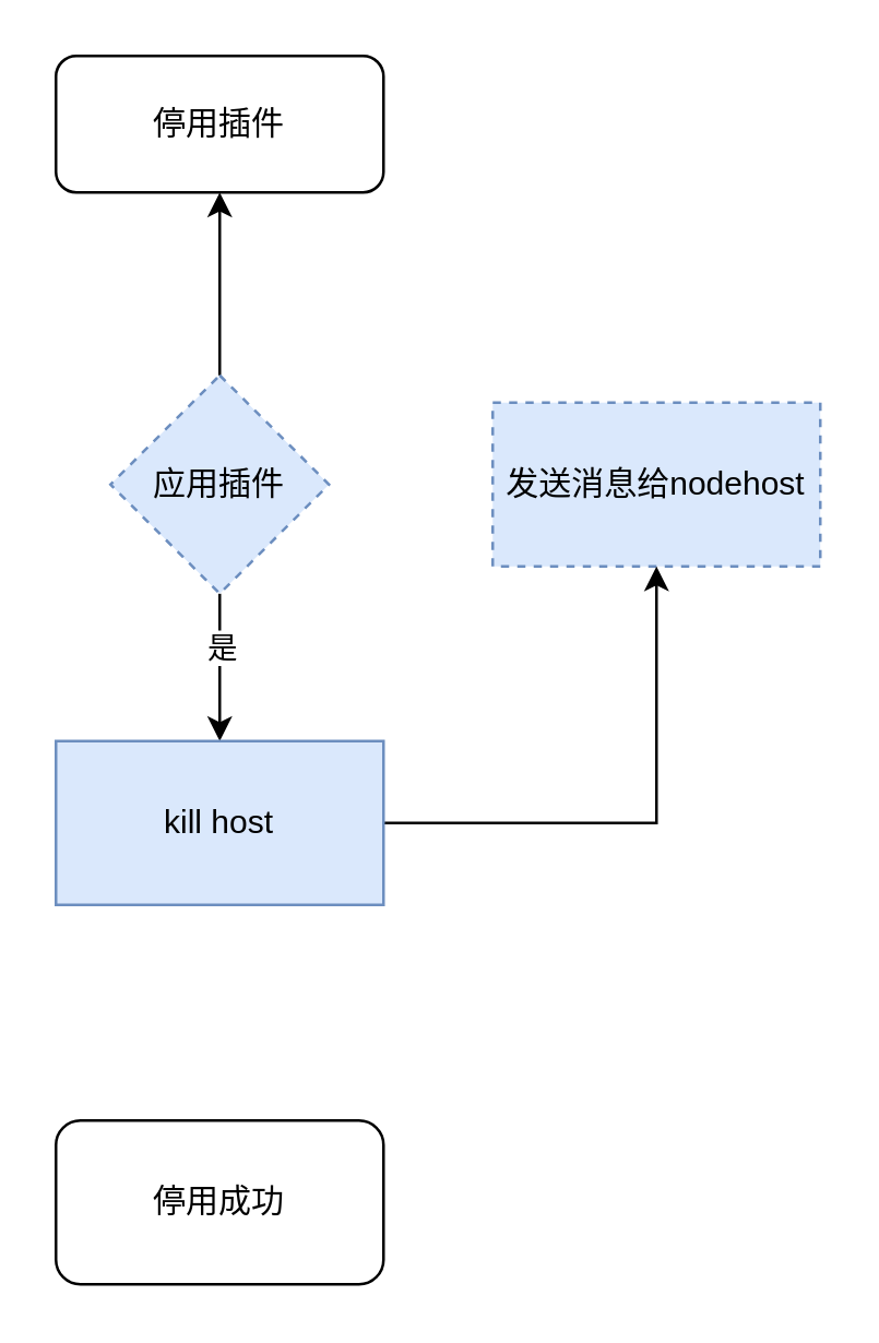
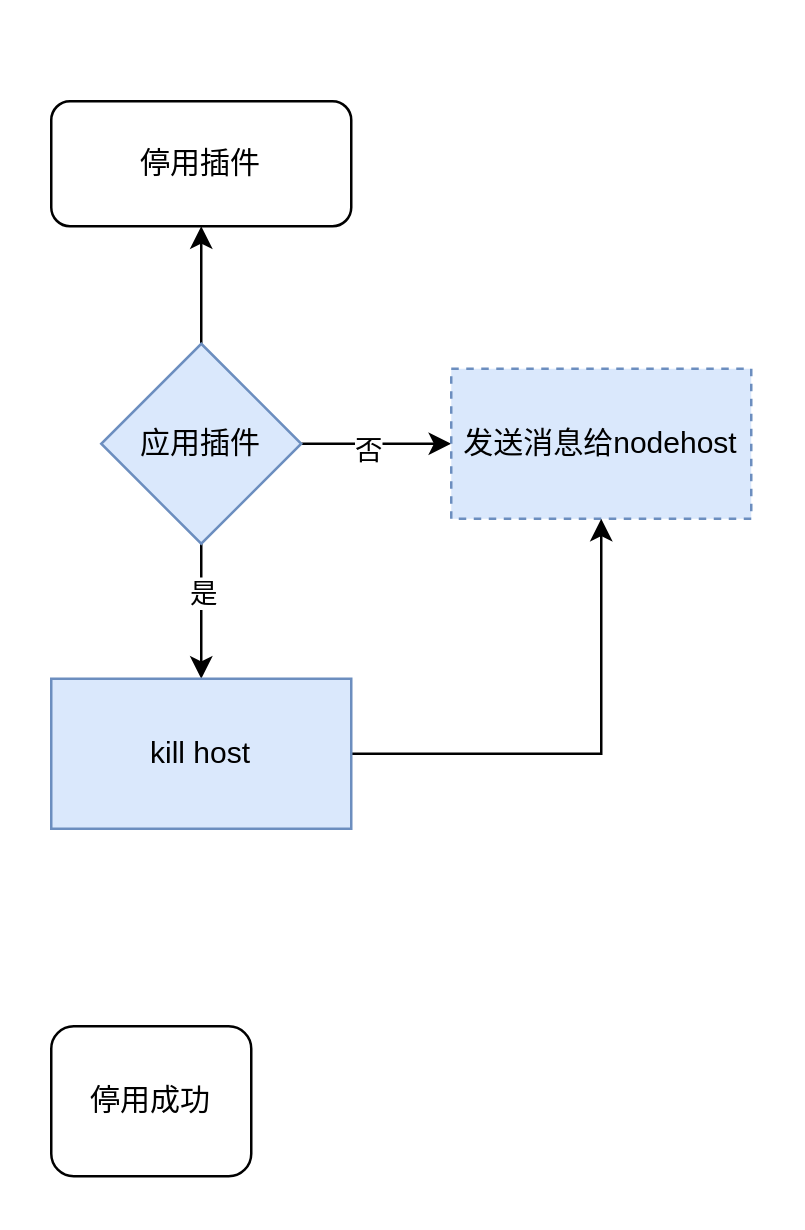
  <mxCell id="0" />
  <mxCell id="1" parent="0" />
- <mxCell id="2" value="停用插件" style="rounded=1;whiteSpace=wrap;html=1;" parent="1" vertex="1"><mxGeometry x="20" y="20" width="120" height="50" as="geometry" /></mxCell>
+ <mxCell id="2" value="停用插件" style="rounded=1;whiteSpace=wrap;html=1;" parent="1" vertex="1"><mxGeometry x="20" y="40" width="120" height="50" as="geometry" /></mxCell>
+ <mxCell id="3" value="" style="edgeStyle=orthogonalEdgeStyle;rounded=0;orthogonalLoop=1;jettySize=auto;html=1;" parent="1" source="8" target="9" edge="1"><mxGeometry relative="1" as="geometry" /></mxCell>
+ <mxCell id="4" value="否" style="edgeLabel;html=1;align=center;verticalAlign=middle;resizable=0;points=[];" parent="3" vertex="1" connectable="0"><mxGeometry x="-0.133" y="-2" relative="1" as="geometry"><mxPoint as="offset" /></mxGeometry></mxCell>
  <mxCell id="5" style="edgeStyle=orthogonalEdgeStyle;rounded=0;orthogonalLoop=1;jettySize=auto;html=1;entryX=0.5;entryY=1;entryDx=0;entryDy=0;" parent="1" source="8" target="2" edge="1"><mxGeometry relative="1" as="geometry" /></mxCell>
  <mxCell id="6" value="" style="edgeStyle=orthogonalEdgeStyle;rounded=0;orthogonalLoop=1;jettySize=auto;html=1;" parent="1" source="8" target="11" edge="1"><mxGeometry relative="1" as="geometry" /></mxCell>
  <mxCell id="7" value="是" style="edgeLabel;html=1;align=center;verticalAlign=middle;resizable=0;points=[];" vertex="1" connectable="0" parent="6"><mxGeometry x="-0.296" relative="1" as="geometry"><mxPoint as="offset" /></mxGeometry></mxCell>
- <mxCell id="8" value="应用插件" style="rhombus;whiteSpace=wrap;html=1;fillColor=#dae8fc;strokeColor=#6c8ebf;dashed=1;" parent="1" vertex="1"><mxGeometry x="40" y="137" width="80" height="80" as="geometry" /></mxCell>
+ <mxCell id="8" value="应用插件" style="rhombus;whiteSpace=wrap;html=1;fillColor=#dae8fc;strokeColor=#6c8ebf;" parent="1" vertex="1"><mxGeometry x="40" y="137" width="80" height="80" as="geometry" /></mxCell>
  <mxCell id="9" value="发送消息给nodehost" style="whiteSpace=wrap;html=1;fillColor=#dae8fc;strokeColor=#6c8ebf;dashed=1;" parent="1" vertex="1"><mxGeometry x="180" y="147" width="120" height="60" as="geometry" /></mxCell>
  <mxCell id="10" value="" style="edgeStyle=orthogonalEdgeStyle;rounded=0;orthogonalLoop=1;jettySize=auto;html=1;" parent="1" source="11" target="9" edge="1"><mxGeometry relative="1" as="geometry"><mxPoint x="80" y="391" as="targetPoint" /></mxGeometry></mxCell>
  <mxCell id="11" value="kill host" style="whiteSpace=wrap;html=1;fillColor=#dae8fc;strokeColor=#6c8ebf;" parent="1" vertex="1"><mxGeometry x="20" y="271" width="120" height="60" as="geometry" /></mxCell>
- <mxCell id="12" value="停用成功" style="rounded=1;whiteSpace=wrap;html=1;" parent="1" vertex="1"><mxGeometry x="20" y="410" width="120" height="60" as="geometry" /></mxCell>
+ <mxCell id="12" value="停用成功" style="rounded=1;whiteSpace=wrap;html=1;" parent="1" vertex="1"><mxGeometry x="20" y="410" width="80" height="60" as="geometry" /></mxCell>
